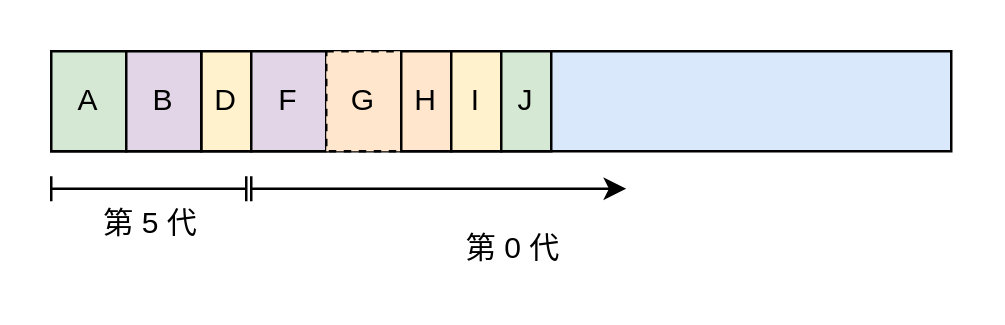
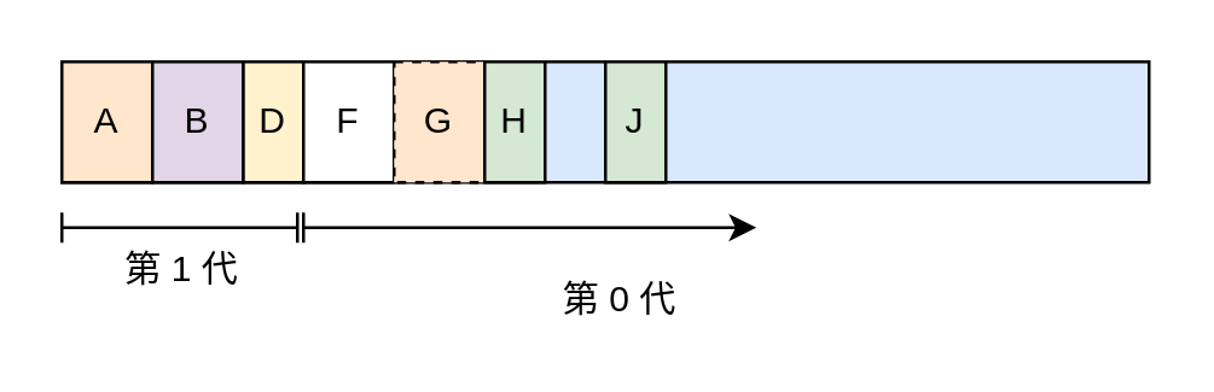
  <mxCell id="0" />
  <mxCell id="1" parent="0" />
  <mxCell id="2" value="" style="rounded=0;whiteSpace=wrap;html=1;fillColor=#dae8fc;" parent="1" vertex="1"><mxGeometry x="20" y="20" width="360" height="40" as="geometry" /></mxCell>
- <mxCell id="3" value="A" style="rounded=0;whiteSpace=wrap;html=1;fillColor=#d5e8d4;" parent="1" vertex="1"><mxGeometry x="20" y="20" width="30" height="40" as="geometry" /></mxCell>
+ <mxCell id="3" value="A" style="rounded=0;whiteSpace=wrap;html=1;fillColor=#ffe6cc;" parent="1" vertex="1"><mxGeometry x="20" y="20" width="30" height="40" as="geometry" /></mxCell>
  <mxCell id="4" value="D" style="rounded=0;whiteSpace=wrap;html=1;fillColor=#fff2cc;" parent="1" vertex="1"><mxGeometry x="80" y="20" width="20" height="40" as="geometry" /></mxCell>
  <mxCell id="5" value="B" style="rounded=0;whiteSpace=wrap;html=1;fillColor=#e1d5e7;" parent="1" vertex="1"><mxGeometry x="50" y="20" width="30" height="40" as="geometry" /></mxCell>
  <mxCell id="6" value="" style="group" parent="1" vertex="1" connectable="0"><mxGeometry x="100" y="70" width="150" height="10" as="geometry" /></mxCell>
  <mxCell id="7" value="" style="endArrow=none;html=1;" parent="6" edge="1"><mxGeometry width="50" height="50" relative="1" as="geometry"><mxPoint y="10" as="sourcePoint" /><mxPoint as="targetPoint" /></mxGeometry></mxCell>
  <mxCell id="8" value="" style="endArrow=classic;html=1;" parent="6" edge="1"><mxGeometry width="50" height="50" relative="1" as="geometry"><mxPoint y="5" as="sourcePoint" /><mxPoint x="150" y="5" as="targetPoint" /></mxGeometry></mxCell>
  <mxCell id="9" value="第 0 代" style="text;html=1;strokeColor=none;fillColor=none;align=center;verticalAlign=middle;whiteSpace=wrap;rounded=0;" parent="1" vertex="1"><mxGeometry x="175" y="90" width="60" height="18" as="geometry" /></mxCell>
  <mxCell id="10" value="" style="endArrow=none;html=1;" parent="1" edge="1"><mxGeometry width="50" height="50" relative="1" as="geometry"><mxPoint x="20" y="75" as="sourcePoint" /><mxPoint x="98" y="75" as="targetPoint" /></mxGeometry></mxCell>
  <mxCell id="11" value="" style="endArrow=none;html=1;" parent="1" edge="1"><mxGeometry x="190" y="290" width="50" height="50" as="geometry"><mxPoint x="20" y="80" as="sourcePoint" /><mxPoint x="20" y="70" as="targetPoint" /></mxGeometry></mxCell>
  <mxCell id="12" value="" style="endArrow=none;html=1;" parent="1" edge="1"><mxGeometry x="268" y="290" width="50" height="50" as="geometry"><mxPoint x="98" y="80" as="sourcePoint" /><mxPoint x="98" y="70" as="targetPoint" /><Array as="points"><mxPoint x="98" y="80" /></Array></mxGeometry></mxCell>
- <mxCell id="13" value="第 5 代" style="text;html=1;strokeColor=none;fillColor=none;align=center;verticalAlign=middle;whiteSpace=wrap;rounded=0;" parent="1" vertex="1"><mxGeometry x="30" y="80" width="60" height="18" as="geometry" /></mxCell>
- <mxCell id="14" value="F" style="rounded=0;whiteSpace=wrap;html=1;fillColor=#e1d5e7;" vertex="1" parent="1"><mxGeometry x="100" y="20" width="30" height="40" as="geometry" /></mxCell>
+ <mxCell id="13" value="第 1 代" style="text;html=1;strokeColor=none;fillColor=none;align=center;verticalAlign=middle;whiteSpace=wrap;rounded=0;" parent="1" vertex="1"><mxGeometry x="30" y="80" width="60" height="18" as="geometry" /></mxCell>
+ <mxCell id="14" value="F" style="rounded=0;whiteSpace=wrap;html=1;fillColor=#ffffff;" vertex="1" parent="1"><mxGeometry x="100" y="20" width="30" height="40" as="geometry" /></mxCell>
  <mxCell id="15" value="G" style="rounded=0;whiteSpace=wrap;html=1;fillColor=#ffe6cc;dashed=1;" vertex="1" parent="1"><mxGeometry x="130" y="20" width="30" height="40" as="geometry" /></mxCell>
- <mxCell id="16" value="H" style="rounded=0;whiteSpace=wrap;html=1;fillColor=#ffe6cc;" vertex="1" parent="1"><mxGeometry x="160" y="20" width="20" height="40" as="geometry" /></mxCell>
- <mxCell id="17" value="I" style="rounded=0;whiteSpace=wrap;html=1;fillColor=#fff2cc;" vertex="1" parent="1"><mxGeometry x="180" y="20" width="20" height="40" as="geometry" /></mxCell>
+ <mxCell id="16" value="H" style="rounded=0;whiteSpace=wrap;html=1;fillColor=#d5e8d4;" vertex="1" parent="1"><mxGeometry x="160" y="20" width="20" height="40" as="geometry" /></mxCell>
  <mxCell id="18" value="J" style="rounded=0;whiteSpace=wrap;html=1;fillColor=#d5e8d4;" vertex="1" parent="1"><mxGeometry x="200" y="20" width="20" height="40" as="geometry" /></mxCell>
